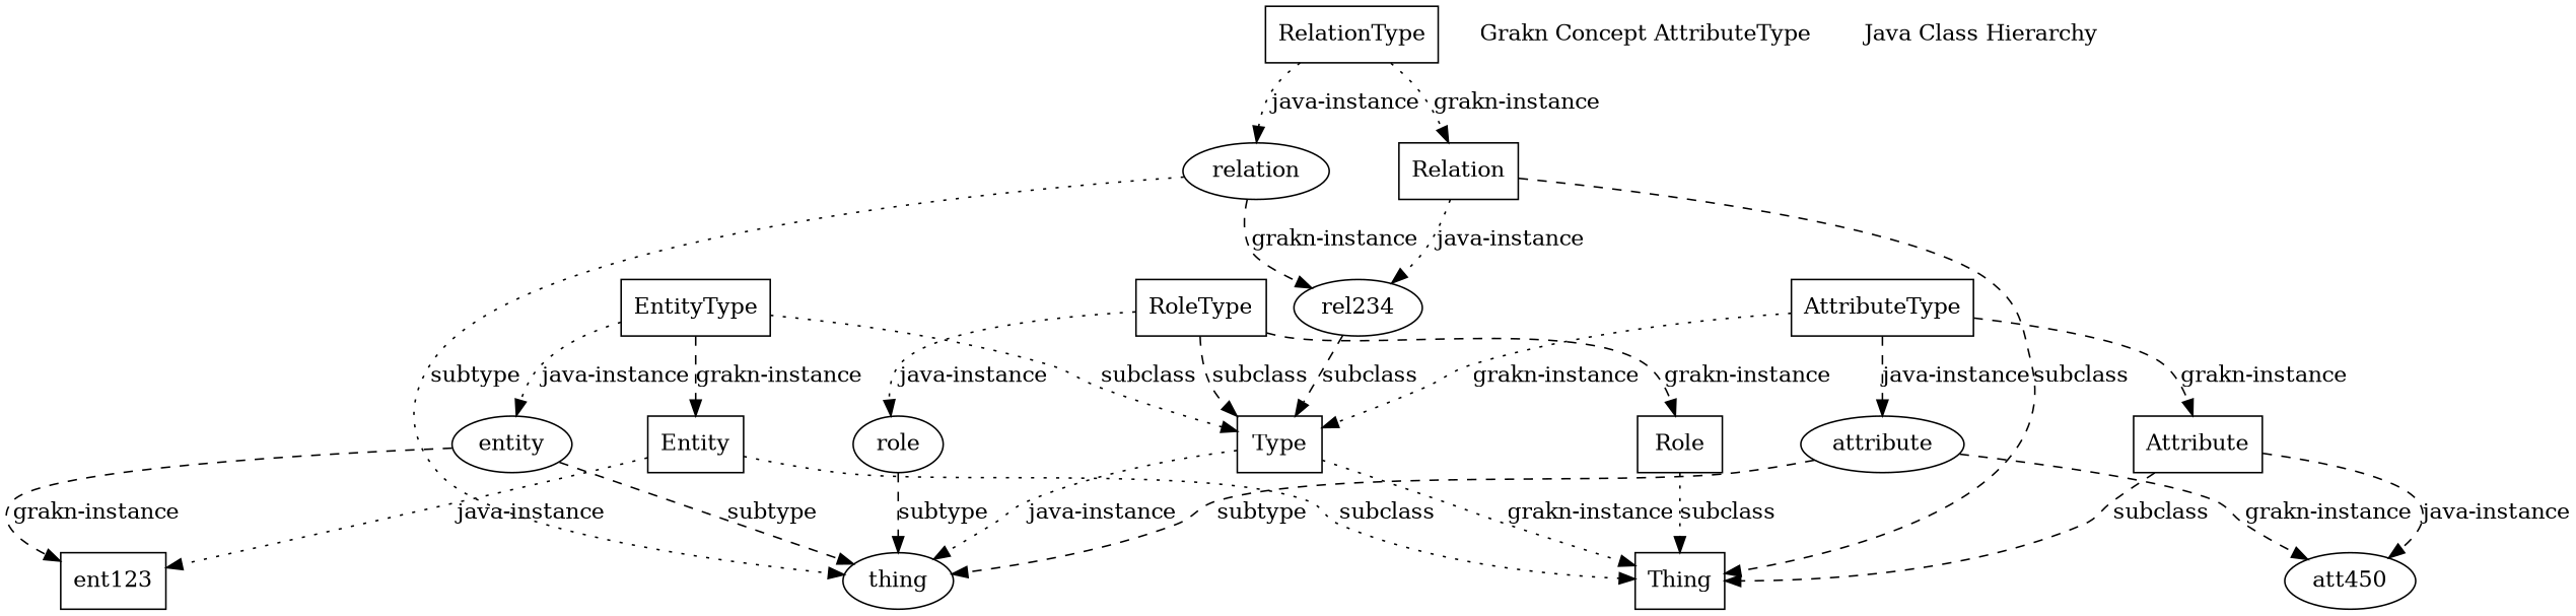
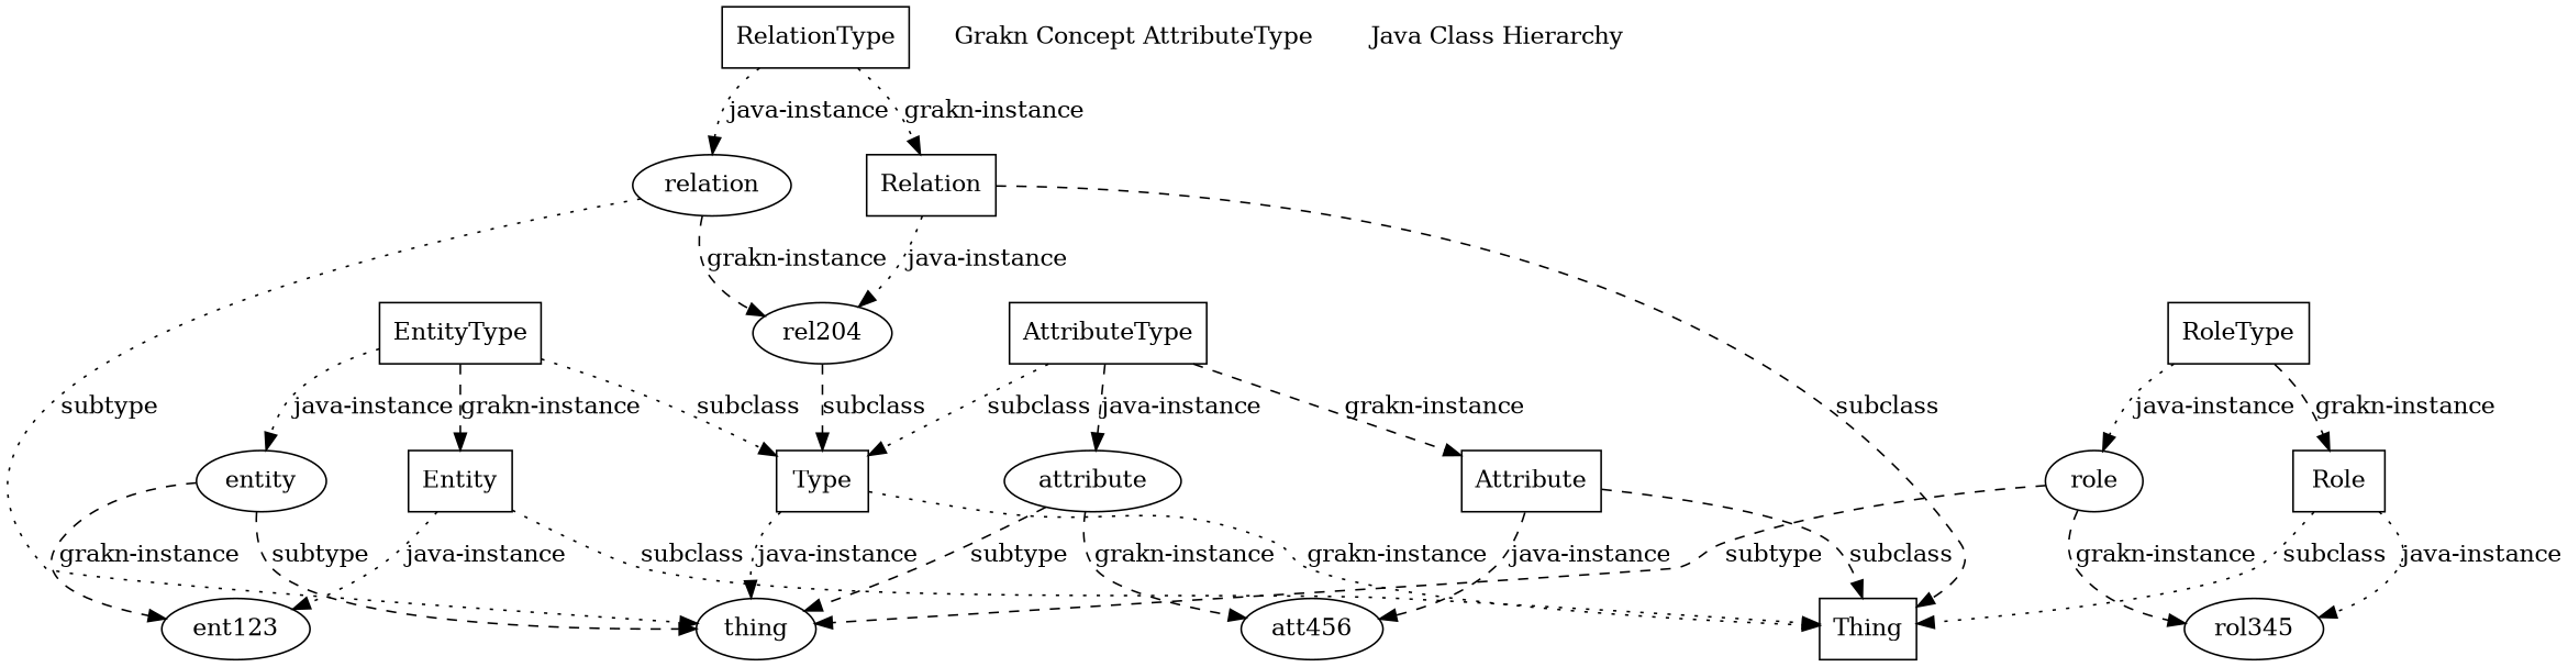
  digraph {
    splines=true
    node [shape=rectangle]
    edge [style=dashed]
    n1 [label=entity shape=ellipse]
-   n2 [label=ent123 shape=box]
+   n2 [label=ent123 shape=ellipse]
    n3 [label=relation shape=ellipse]
-   n4 [label=rel234 shape=ellipse]
+   n4 [label=rel204 shape=ellipse]
    n5 [label=role shape=ellipse]
+   n6 [label=rol345 shape=ellipse]
    n7 [label=attribute shape=ellipse]
-   n8 [label=att450 shape=ellipse]
+   n8 [label=att456 shape=ellipse]
    n9 [label="Grakn Concept AttributeType" shape=none]
    n10 [label=thing shape=ellipse]
    n11 [label=Type]
    n12 [label=Thing]
    n13 [label=AttributeType]
    n14 [label=Attribute]
    n15 [label=RoleType]
    n16 [label=Role]
    n17 [label=RelationType]
    n18 [label=Relation]
    n19 [label=EntityType]
    n20 [label=Entity]
    n21 [label="Java Class Hierarchy" shape=none]
    subgraph sub_1 {
      n9
      n10
      subgraph sub_2 {
        n1
        n2
        n3
        n4
        n5
+       n6
        n7
        n8
      }
    }
    subgraph sub_3 {
      n21
      subgraph sub_4 {
        n11
        n12
        n13
        n14
        n15
        n16
        n17
        n18
        n19
        n20
      }
    }
    subgraph sub_5 {
      n1
      n2
      n3
      n4
      n5
+     n6
      n7
      n8
      n10
      n11
      n13
      n14
      n15
      n16
      n17
      n18
      n19
      n20
    }
    n1 -> n2 [label="grakn-instance"]
    n1 -> n10 [label=subtype]
    n3 -> n4 [label="grakn-instance"]
    n3 -> n10 [label=subtype style=dotted]
    n4 -> n11 [label=subclass]
+   n5 -> n6 [label="grakn-instance"]
    n5 -> n10 [label=subtype]
    n7 -> n8 [label="grakn-instance"]
    n7 -> n10 [label=subtype]
    n11 -> n10 [label="java-instance" style=dotted]
    n11 -> n12 [label="grakn-instance" style=dotted]
    n13 -> n7 [label="java-instance"]
-   n13 -> n11 [label="grakn-instance" style=dotted]
+   n13 -> n11 [label=subclass style=dotted]
    n13 -> n14 [label="grakn-instance"]
    n14 -> n8 [label="java-instance"]
    n14 -> n12 [label=subclass]
    n15 -> n5 [label="java-instance" style=dotted]
-   n15 -> n11 [label=subclass]
    n15 -> n16 [label="grakn-instance"]
+   n16 -> n6 [label="java-instance" style=dotted]
    n16 -> n12 [label=subclass style=dotted]
    n17 -> n3 [label="java-instance" style=dotted]
    n17 -> n18 [label="grakn-instance" style=dotted]
    n18 -> n4 [label="java-instance" style=dotted]
    n18 -> n12 [label=subclass]
    n19 -> n1 [label="java-instance" style=dotted]
    n19 -> n11 [label=subclass style=dotted]
    n19 -> n20 [label="grakn-instance"]
    n20 -> n2 [label="java-instance" style=dotted]
    n20 -> n12 [label=subclass style=dotted]
  }
